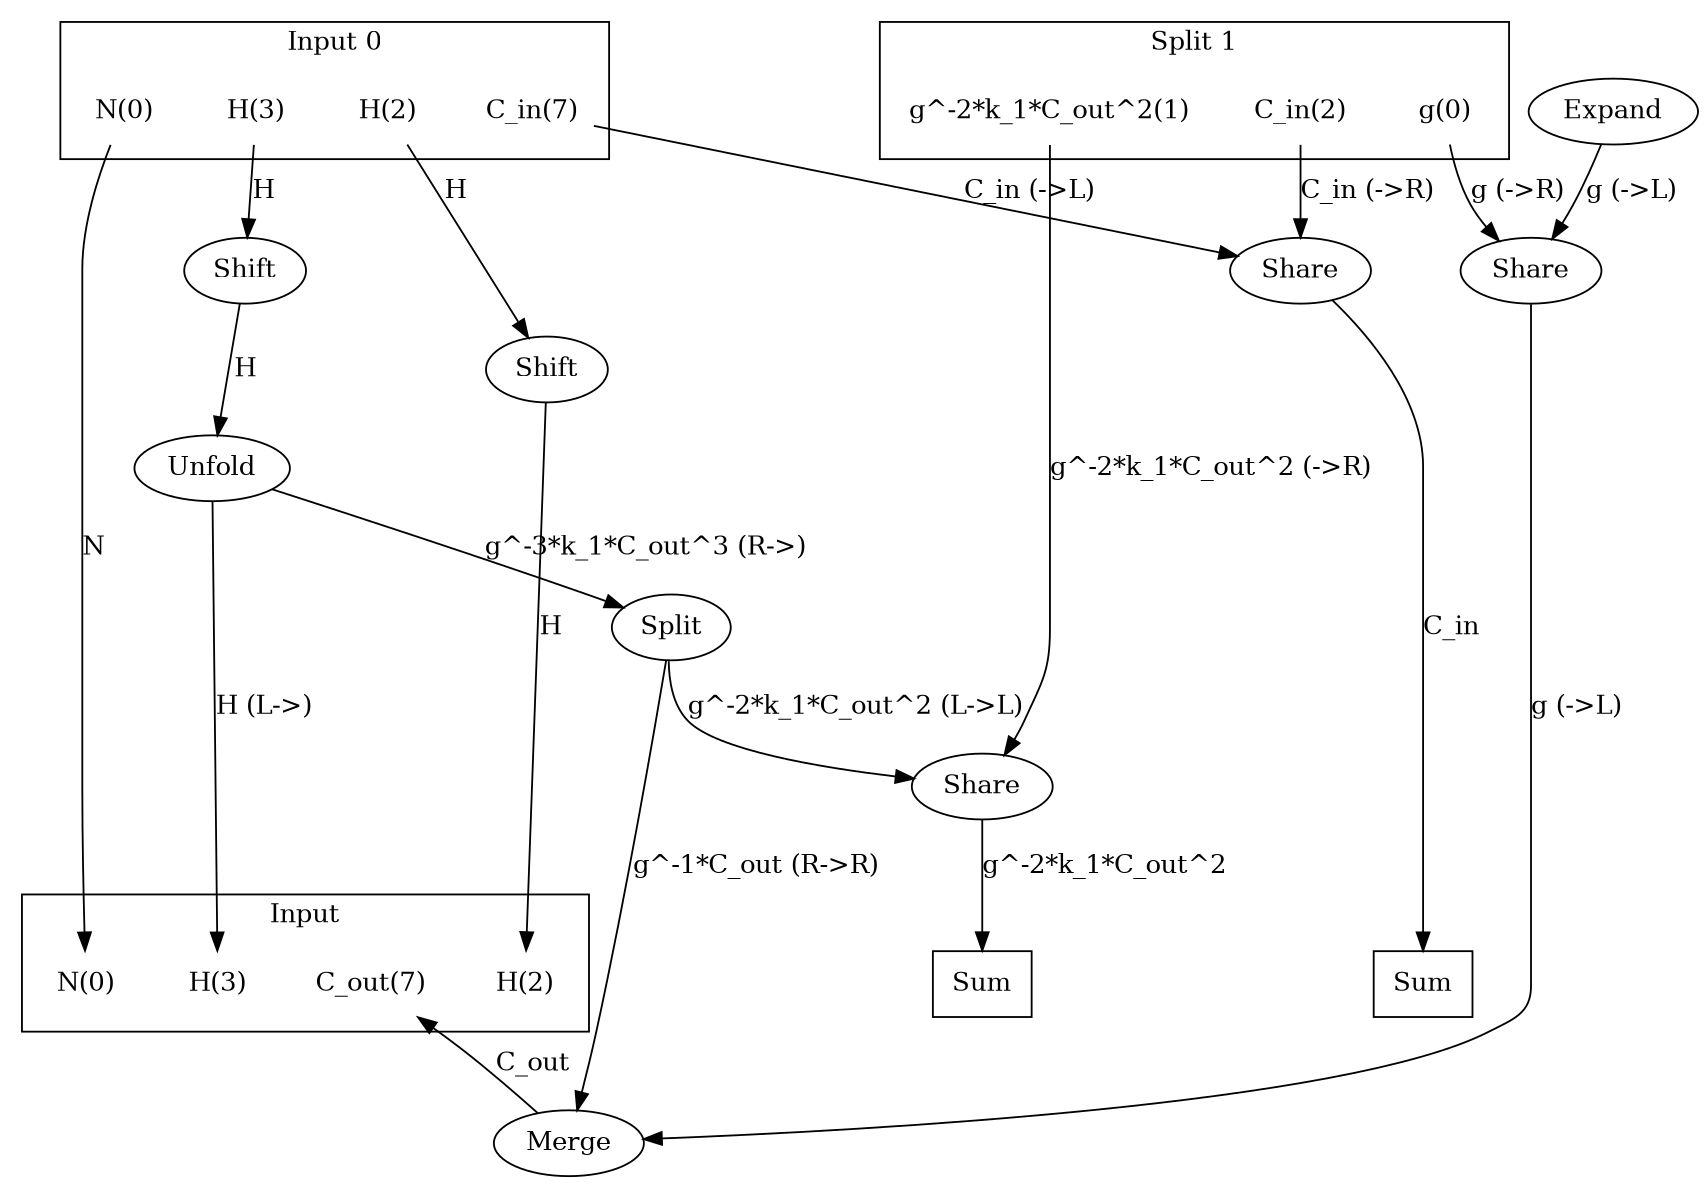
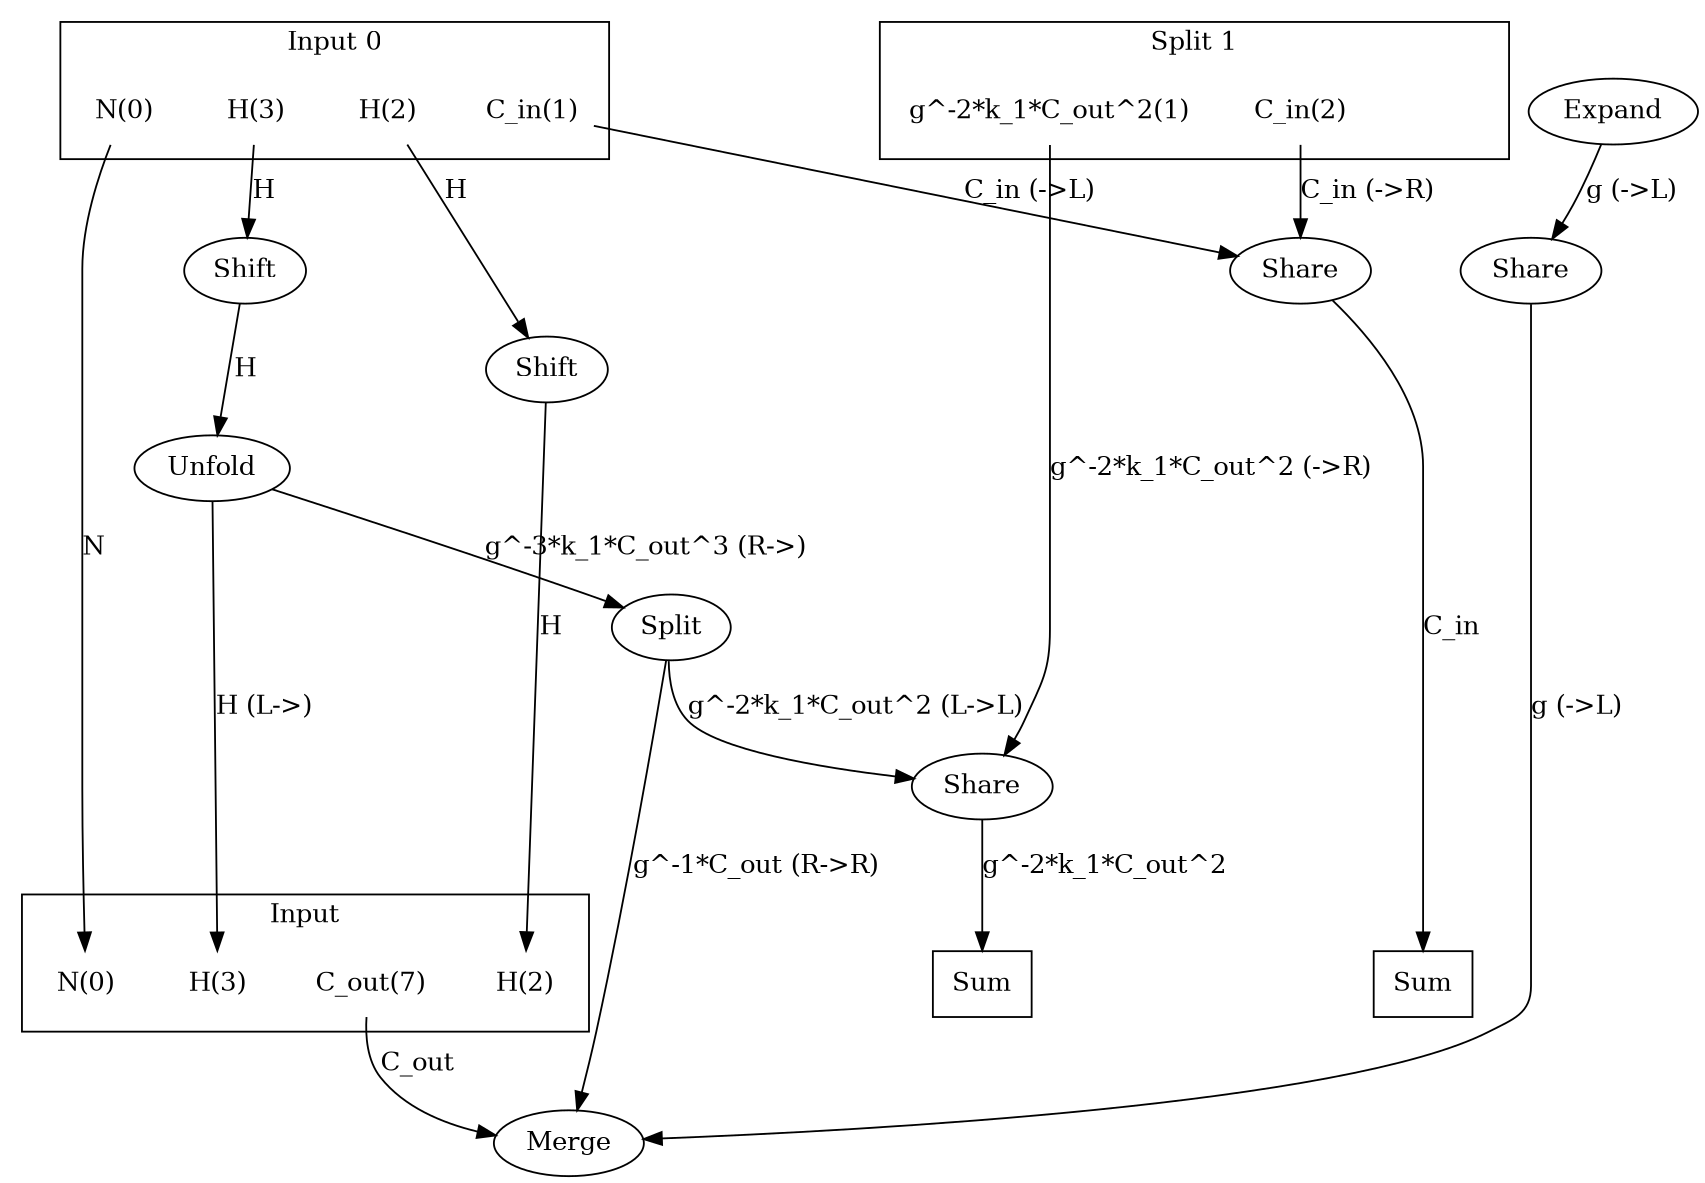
  digraph {
    newrank=true
    node [shape=none]
    n1 [label=Sum shape=box]
    n2 [label=Sum shape=box]
    n3 [label="N(0)"]
    n4 [label="C_out(7)"]
    n5 [label="H(2)"]
    n6 [label="H(3)"]
    n7 [label="N(0)"]
-   n8 [label="C_in(7)"]
+   n8 [label="C_in(1)"]
    n9 [label="H(2)"]
    n10 [label="H(3)"]
-   n11 [label="g(0)"]
    n12 [label="g^-2*k_1*C_out^2(1)"]
    n13 [label="C_in(2)"]
    n14 [label=Share shape=""]
    n15 [label=Shift shape=""]
    n16 [label=Shift shape=""]
    n17 [label=Share shape=""]
    n18 [label=Share shape=""]
    n19 [label=Unfold shape=""]
    n20 [label=Split shape=""]
    n21 [label=Merge shape=""]
    n22 [label=Expand shape=""]
    subgraph sub_1 {
      rank=same
      n1
      n2
      n3
      n4
      n5
      n6
    }
    subgraph sub_2 {
      rank=same
      n7
      n8
      n9
      n10
-     n11
      n12
      n13
    }
    subgraph cluster_3 {
      label=Input
      n3
      n4
      n5
      n6
    }
    subgraph cluster_4 {
      label="Input 0"
      n7
      n8
      n9
      n10
    }
    subgraph cluster_5 {
      label="Split 1"
-     n11
      n12
      n13
    }
    n7 -> n3 [label=N]
    n8 -> n14 [label="C_in (->L)"]
    n9 -> n15 [label=H]
    n10 -> n16 [label=H]
-   n11 -> n17 [label="g (->R)"]
    n12 -> n18 [label="g^-2*k_1*C_out^2 (->R)"]
    n13 -> n14 [label="C_in (->R)"]
    n14 -> n2 [label=C_in]
    n15 -> n5 [label=H]
    n16 -> n19 [label=H]
    n17 -> n21 [label="g (->L)"]
    n18 -> n1 [label="g^-2*k_1*C_out^2"]
    n19 -> n6 [label="H (L->)"]
    n19 -> n20 [label="g^-3*k_1*C_out^3 (R->)"]
    n20 -> n18 [label="g^-2*k_1*C_out^2 (L->L)"]
    n20 -> n21 [label="g^-1*C_out (R->R)"]
-   n21 -> n4 [label=C_out]
+   n4 -> n21 [label=C_out]
    n22 -> n17 [label="g (->L)"]
  }
